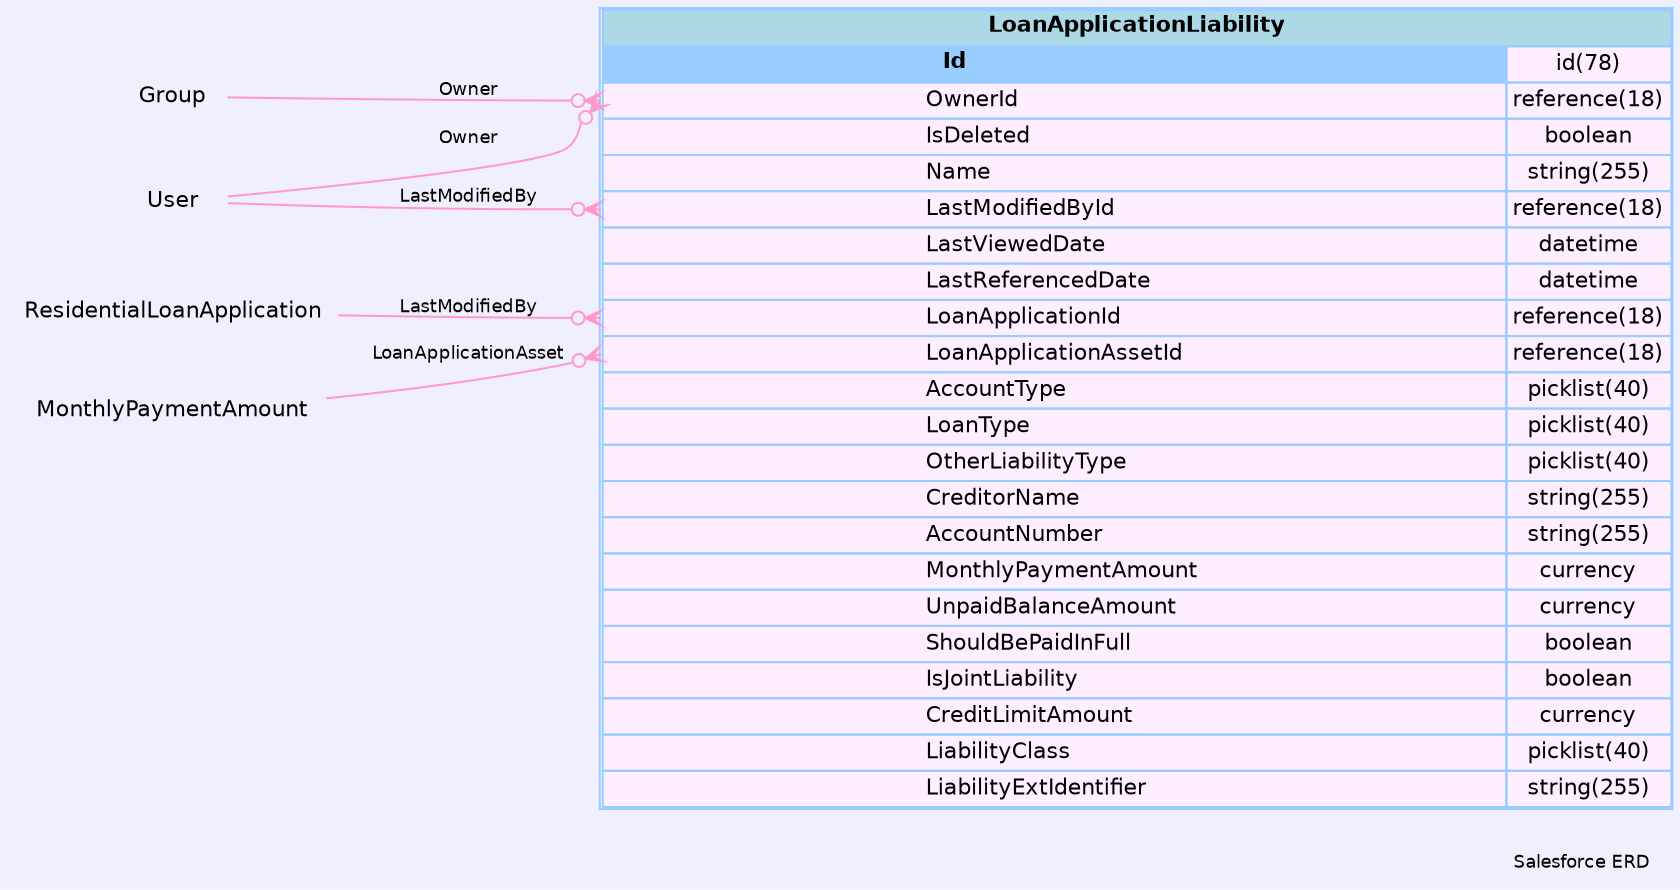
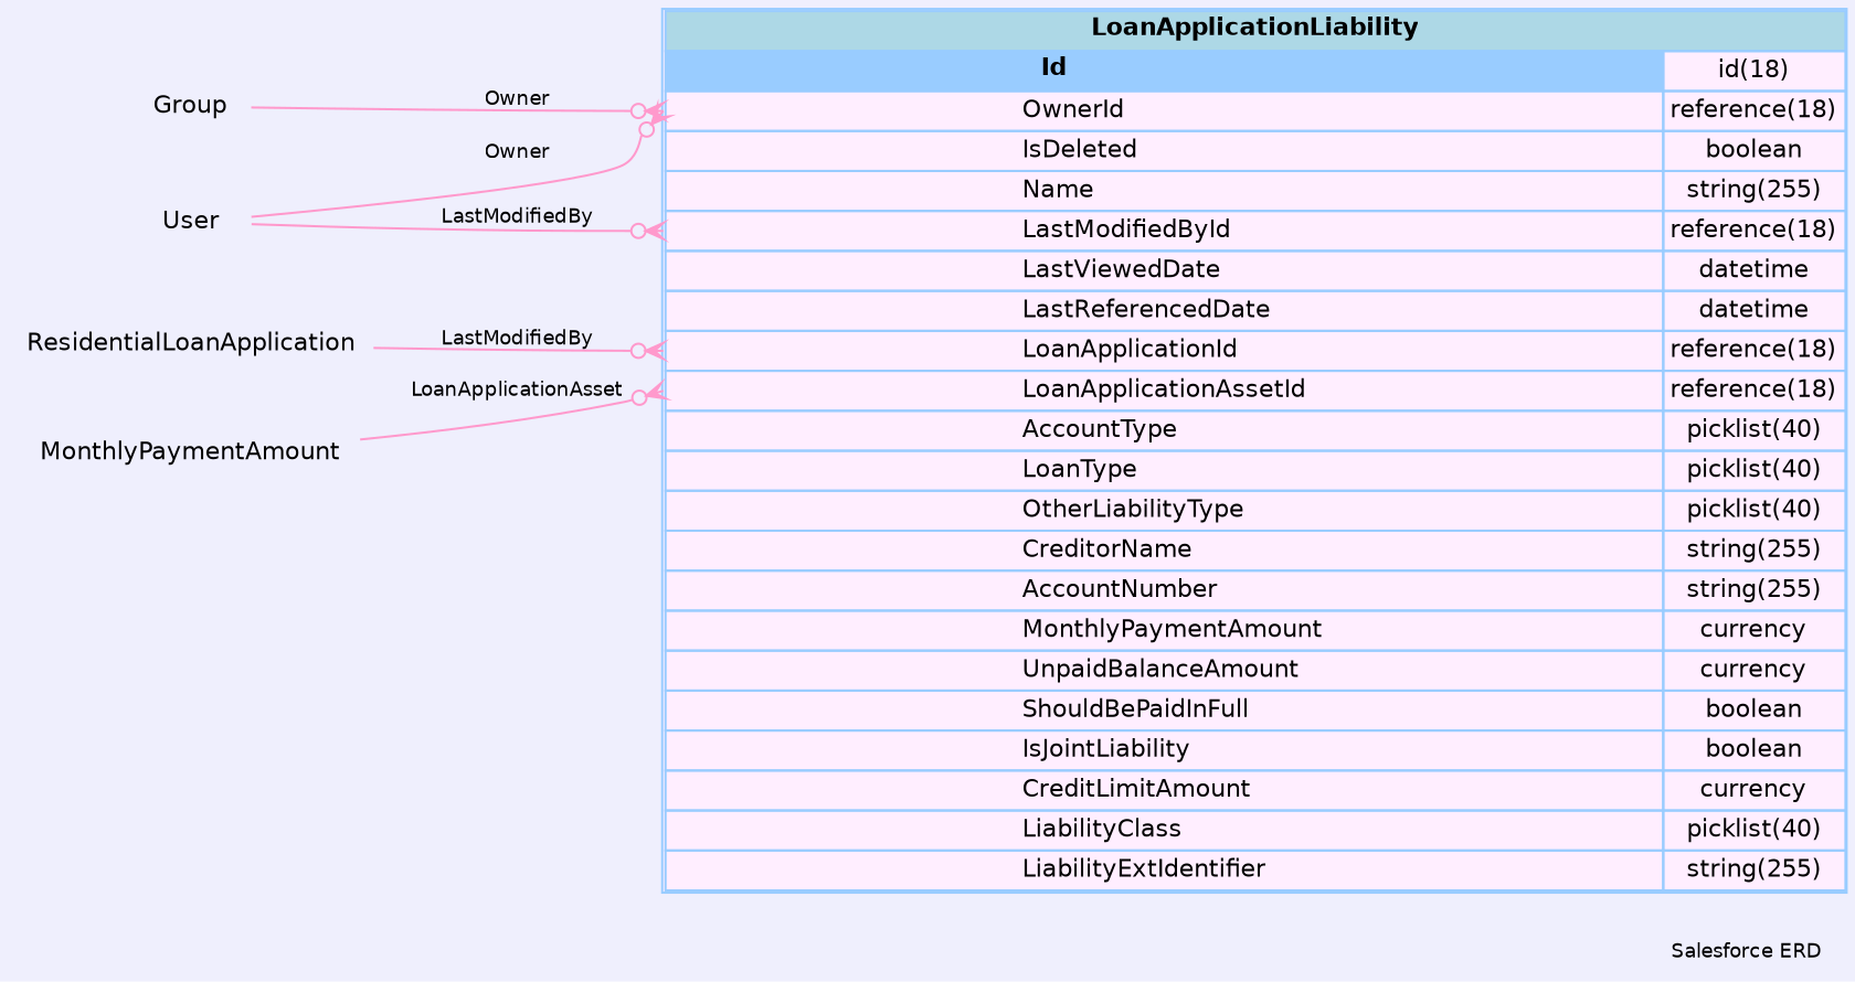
  digraph {
    bgcolor="#efeffd"
    fontname="DejaVu Sans"
    fontsize=9
    label="Salesforce ERD "
    labeljust=r
    nodesep=0.18
    rankdir=RL
    ranksep=0.46
    node [color="#99ccff" fontname="DejaVu Sans" fontsize=11 shape=plaintext]
    edge [arrowhead=none arrowsize=0.8 arrowtail=crowodot color="#ff99cc" dir=back fontname="DejaVu Sans" fontsize=9 headport="Id:e" tailport="OwnerId:w"]
-   n1 [label=<                 <table border="1" cellborder="1" cellspacing="0" bgcolor="#ffeeff" >                      <tr><td colspan="3" bgcolor="lightblue"><b>LoanApplicationLiability</b></td></tr>              <tr>                                         <td  bgcolor="#99ccff" port="Id" align="left">                                            <b>Id</b>                                         </td><td>id(78)</td></tr> <tr>                                          <td port="OwnerId" align="left">                                          OwnerId                                        </td><td>reference(18)</td></tr> <tr>                                          <td port="IsDeleted" align="left">                                          IsDeleted                                        </td><td>boolean</td></tr> <tr>                                          <td port="Name" align="left">                                          Name                                        </td><td>string(255)</td></tr> <tr>                                          <td port="LastModifiedById" align="left">                                          LastModifiedById                                        </td><td>reference(18)</td></tr> <tr>                                          <td port="LastViewedDate" align="left">                                          LastViewedDate                                        </td><td>datetime</td></tr> <tr>                                          <td port="LastReferencedDate" align="left">                                          LastReferencedDate                                        </td><td>datetime</td></tr> <tr>                                          <td port="LoanApplicationId" align="left">                                          LoanApplicationId                                        </td><td>reference(18)</td></tr> <tr>                                          <td port="LoanApplicationAssetId" align="left">                                          LoanApplicationAssetId                                        </td><td>reference(18)</td></tr> <tr>                                          <td port="AccountType" align="left">                                          AccountType                                        </td><td>picklist(40)</td></tr> <tr>                                          <td port="LoanType" align="left">                                          LoanType                                        </td><td>picklist(40)</td></tr> <tr>                                          <td port="OtherLiabilityType" align="left">                                          OtherLiabilityType                                        </td><td>picklist(40)</td></tr> <tr>                                          <td port="CreditorName" align="left">                                          CreditorName                                        </td><td>string(255)</td></tr> <tr>                                          <td port="AccountNumber" align="left">                                          AccountNumber                                        </td><td>string(255)</td></tr> <tr>                                          <td port="MonthlyPaymentAmount" align="left">                                          MonthlyPaymentAmount                                        </td><td>currency</td></tr> <tr>                                          <td port="UnpaidBalanceAmount" align="left">                                          UnpaidBalanceAmount                                        </td><td>currency</td></tr> <tr>                                          <td port="ShouldBePaidInFull" align="left">                                          ShouldBePaidInFull                                        </td><td>boolean</td></tr> <tr>                                          <td port="IsJointLiability" align="left">                                          IsJointLiability                                        </td><td>boolean</td></tr> <tr>                                          <td port="CreditLimitAmount" align="left">                                          CreditLimitAmount                                        </td><td>currency</td></tr> <tr>                                          <td port="LiabilityClass" align="left">                                          LiabilityClass                                        </td><td>picklist(40)</td></tr> <tr>                                          <td port="LiabilityExtIdentifier" align="left">                                          LiabilityExtIdentifier                                        </td><td>string(255)</td></tr>                             </table>                 > margin=0 shape=none]
+   n1 [label=<                 <table border="1" cellborder="1" cellspacing="0" bgcolor="#ffeeff" >                      <tr><td colspan="3" bgcolor="lightblue"><b>LoanApplicationLiability</b></td></tr>              <tr>                                         <td  bgcolor="#99ccff" port="Id" align="left">                                            <b>Id</b>                                         </td><td>id(18)</td></tr> <tr>                                          <td port="OwnerId" align="left">                                          OwnerId                                        </td><td>reference(18)</td></tr> <tr>                                          <td port="IsDeleted" align="left">                                          IsDeleted                                        </td><td>boolean</td></tr> <tr>                                          <td port="Name" align="left">                                          Name                                        </td><td>string(255)</td></tr> <tr>                                          <td port="LastModifiedById" align="left">                                          LastModifiedById                                        </td><td>reference(18)</td></tr> <tr>                                          <td port="LastViewedDate" align="left">                                          LastViewedDate                                        </td><td>datetime</td></tr> <tr>                                          <td port="LastReferencedDate" align="left">                                          LastReferencedDate                                        </td><td>datetime</td></tr> <tr>                                          <td port="LoanApplicationId" align="left">                                          LoanApplicationId                                        </td><td>reference(18)</td></tr> <tr>                                          <td port="LoanApplicationAssetId" align="left">                                          LoanApplicationAssetId                                        </td><td>reference(18)</td></tr> <tr>                                          <td port="AccountType" align="left">                                          AccountType                                        </td><td>picklist(40)</td></tr> <tr>                                          <td port="LoanType" align="left">                                          LoanType                                        </td><td>picklist(40)</td></tr> <tr>                                          <td port="OtherLiabilityType" align="left">                                          OtherLiabilityType                                        </td><td>picklist(40)</td></tr> <tr>                                          <td port="CreditorName" align="left">                                          CreditorName                                        </td><td>string(255)</td></tr> <tr>                                          <td port="AccountNumber" align="left">                                          AccountNumber                                        </td><td>string(255)</td></tr> <tr>                                          <td port="MonthlyPaymentAmount" align="left">                                          MonthlyPaymentAmount                                        </td><td>currency</td></tr> <tr>                                          <td port="UnpaidBalanceAmount" align="left">                                          UnpaidBalanceAmount                                        </td><td>currency</td></tr> <tr>                                          <td port="ShouldBePaidInFull" align="left">                                          ShouldBePaidInFull                                        </td><td>boolean</td></tr> <tr>                                          <td port="IsJointLiability" align="left">                                          IsJointLiability                                        </td><td>boolean</td></tr> <tr>                                          <td port="CreditLimitAmount" align="left">                                          CreditLimitAmount                                        </td><td>currency</td></tr> <tr>                                          <td port="LiabilityClass" align="left">                                          LiabilityClass                                        </td><td>picklist(40)</td></tr> <tr>                                          <td port="LiabilityExtIdentifier" align="left">                                          LiabilityExtIdentifier                                        </td><td>string(255)</td></tr>                             </table>                 > margin=0 shape=none]
    Group
    User
    ResidentialLoanApplication
    n5 [label=MonthlyPaymentAmount]
    n1 -> Group [label=Owner]
    n1 -> User [label=Owner]
    n1 -> User [label=LastModifiedBy tailport="LastModifiedById:w"]
    n1 -> ResidentialLoanApplication [label=LastModifiedBy tailport="LoanApplicationId:w"]
    n1 -> n5 [label=LoanApplicationAsset tailport="LoanApplicationAssetId:w"]
  }
